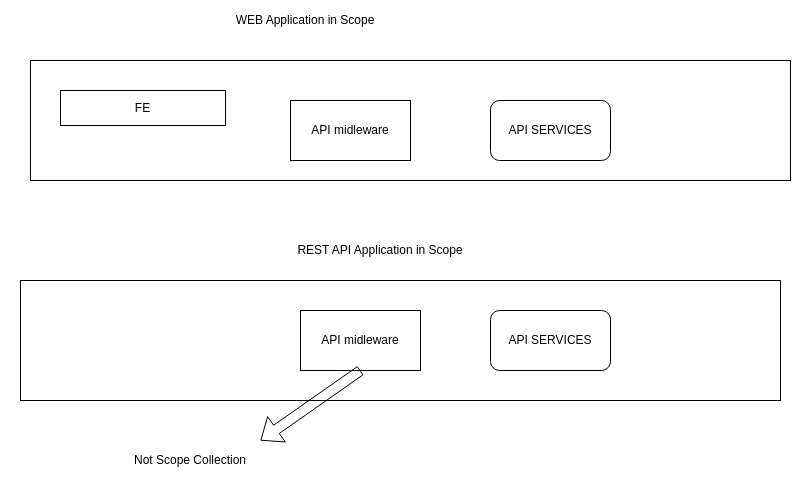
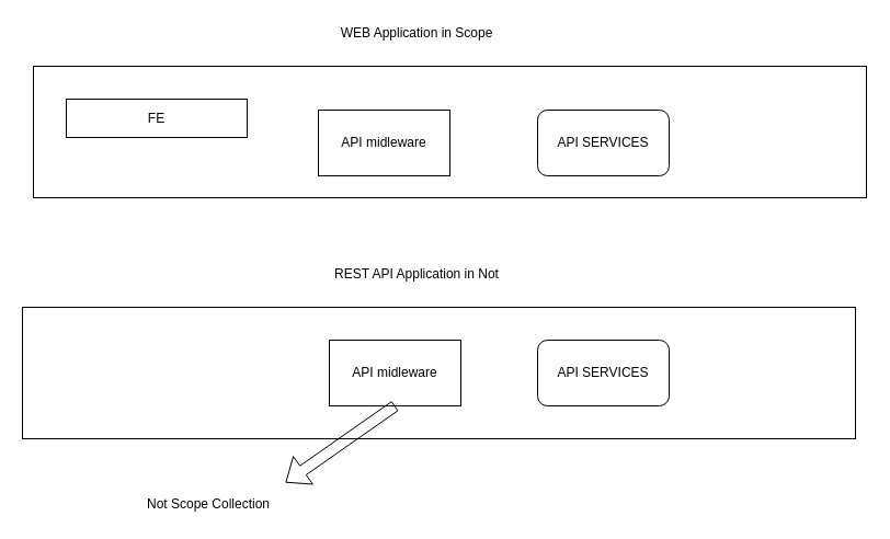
  <mxCell id="0" />
  <mxCell id="1" parent="0" />
  <mxCell id="2" value="" style="rounded=0;whiteSpace=wrap;html=1;" vertex="1" parent="1"><mxGeometry x="20" y="280" width="760" height="120" as="geometry" /></mxCell>
  <mxCell id="3" value="" style="rounded=0;whiteSpace=wrap;html=1;" vertex="1" parent="1"><mxGeometry x="30" y="60" width="760" height="120" as="geometry" /></mxCell>
  <mxCell id="4" value="FE" style="rounded=0;whiteSpace=wrap;html=1;" vertex="1" parent="1"><mxGeometry x="60" y="90" width="165" height="35" as="geometry" /></mxCell>
  <mxCell id="5" value="API SERVICES" style="rounded=1;whiteSpace=wrap;html=1;" vertex="1" parent="1"><mxGeometry x="490" y="100" width="120" height="60" as="geometry" /></mxCell>
  <mxCell id="6" value="API midleware" style="rounded=0;whiteSpace=wrap;html=1;" vertex="1" parent="1"><mxGeometry x="290" y="100" width="120" height="60" as="geometry" /></mxCell>
  <mxCell id="7" value="API SERVICES" style="rounded=1;whiteSpace=wrap;html=1;" vertex="1" parent="1"><mxGeometry x="490" y="310" width="120" height="60" as="geometry" /></mxCell>
  <mxCell id="8" value="API midleware" style="rounded=0;whiteSpace=wrap;html=1;" vertex="1" parent="1"><mxGeometry x="300" y="310" width="120" height="60" as="geometry" /></mxCell>
- <mxCell id="9" value="WEB Application in Scope" style="text;html=1;strokeColor=none;fillColor=none;align=center;verticalAlign=middle;whiteSpace=wrap;rounded=0;" vertex="1" parent="1"><mxGeometry x="195" y="10" width="220" height="20" as="geometry" /></mxCell>
- <mxCell id="10" value="REST API Application in Scope" style="text;html=1;strokeColor=none;fillColor=none;align=center;verticalAlign=middle;whiteSpace=wrap;rounded=0;" vertex="1" parent="1"><mxGeometry x="270" y="240" width="220" height="20" as="geometry" /></mxCell>
+ <mxCell id="9" value="WEB Application in Scope" style="text;html=1;strokeColor=none;fillColor=none;align=center;verticalAlign=middle;whiteSpace=wrap;rounded=0;" vertex="1" parent="1"><mxGeometry x="270" y="20" width="220" height="20" as="geometry" /></mxCell>
+ <mxCell id="10" value="REST API Application in Not" style="text;html=1;strokeColor=none;fillColor=none;align=center;verticalAlign=middle;whiteSpace=wrap;rounded=0;" vertex="1" parent="1"><mxGeometry x="270" y="240" width="220" height="20" as="geometry" /></mxCell>
  <mxCell id="11" value="" style="shape=flexArrow;endArrow=classic;html=1;exitX=0.5;exitY=1;exitDx=0;exitDy=0;" edge="1" parent="1" source="8"><mxGeometry width="50" height="50" relative="1" as="geometry"><mxPoint x="370" y="300" as="sourcePoint" /><mxPoint x="260" y="440" as="targetPoint" /></mxGeometry></mxCell>
  <mxCell id="12" value="Not Scope Collection" style="text;html=1;strokeColor=none;fillColor=none;align=center;verticalAlign=middle;whiteSpace=wrap;rounded=0;" vertex="1" parent="1"><mxGeometry x="80" y="450" width="220" height="20" as="geometry" /></mxCell>
